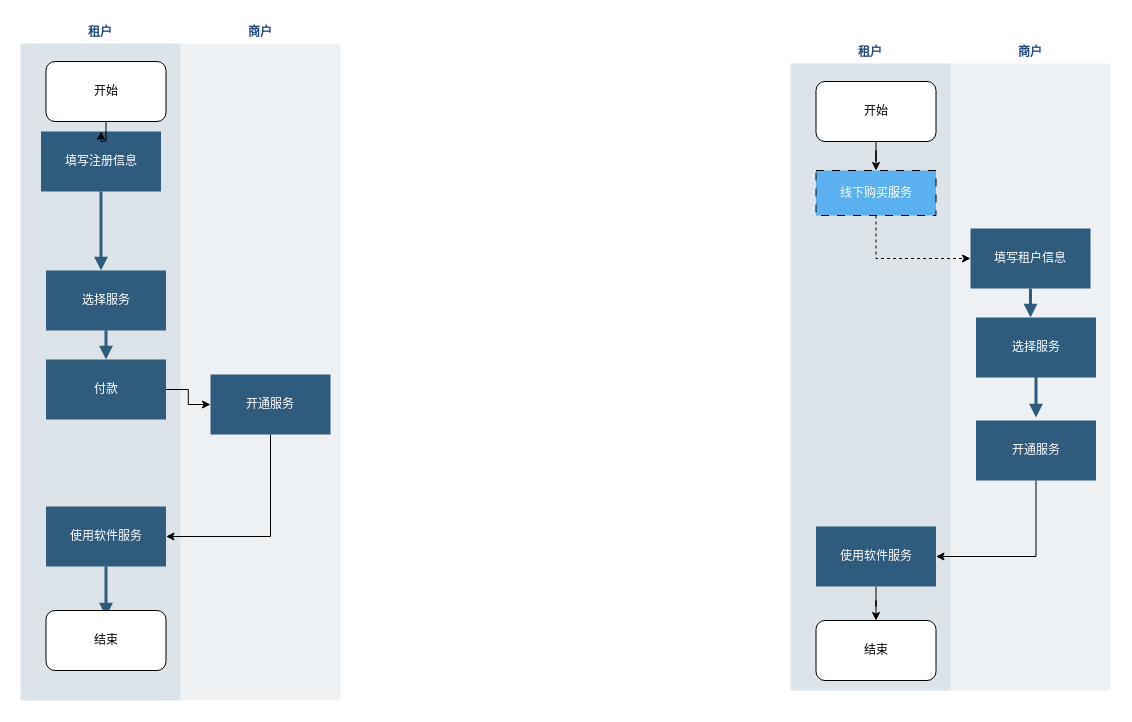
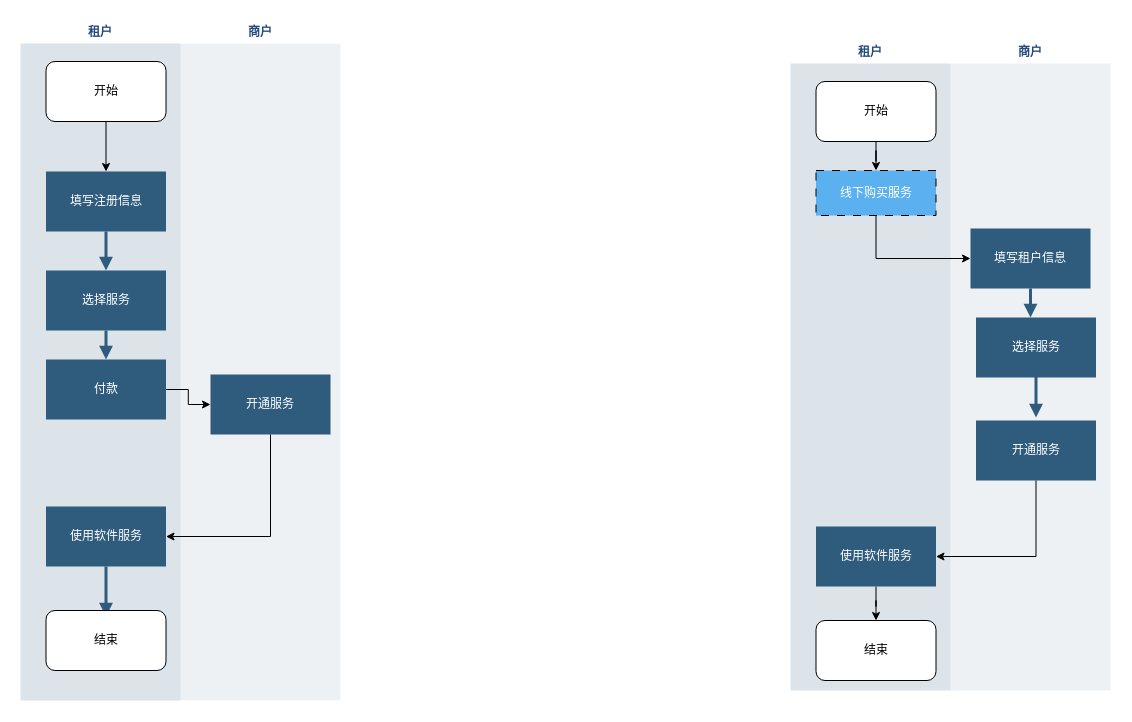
  <mxCell id="0" />
  <mxCell id="1" parent="0" />
  <mxCell id="2" value="&lt;font color=&quot;#23497d&quot;&gt;租户&lt;/font&gt;" style="swimlane;whiteSpace=wrap;fillColor=none;swimlaneFillColor=#BAC8D3;fontColor=#2F5B7C;fontFamily=Tahoma;html=1;strokeColor=none;opacity=50;startSize=23;" parent="1" vertex="1"><mxGeometry x="20" y="20" width="160" height="680" as="geometry"><mxRectangle x="20" y="20" width="80" height="23" as="alternateBounds" /></mxGeometry></mxCell>
- <mxCell id="3" value="填写注册信息" style="whiteSpace=wrap;shadow=0;fontColor=#FFFFFF;fontFamily=Helvetica;fontStyle=0;html=1;fontSize=12;plain-purple;strokeColor=none;fillColor=#2f5b7c;gradientColor=none;spacing=6;verticalAlign=middle;" parent="2" vertex="1"><mxGeometry x="20.5" y="111" width="120" height="60" as="geometry" /></mxCell>
+ <mxCell id="3" value="填写注册信息" style="whiteSpace=wrap;shadow=0;fontColor=#FFFFFF;fontFamily=Helvetica;fontStyle=0;html=1;fontSize=12;plain-purple;strokeColor=none;fillColor=#2f5b7c;gradientColor=none;spacing=6;verticalAlign=middle;" parent="2" vertex="1"><mxGeometry x="25.5" y="151" width="120" height="60" as="geometry" /></mxCell>
  <mxCell id="4" value="使用软件服务" style="whiteSpace=wrap;strokeColor=none;fillColor=#2f5b7c;shadow=0;fontColor=#FFFFFF;fontFamily=Helvetica;fontStyle=0;html=1;fontSize=12;spacing=6;verticalAlign=middle;" parent="2" vertex="1"><mxGeometry x="25.5" y="486" width="120" height="60" as="geometry" /></mxCell>
  <mxCell id="5" value="" style="edgeStyle=segmentEdgeStyle;strokeColor=#2F5B7C;strokeWidth=3;html=1;endArrow=block;endFill=1;" parent="2" source="4" edge="1"><mxGeometry width="100" height="100" relative="1" as="geometry"><mxPoint x="175.5" y="508.5" as="sourcePoint" /><mxPoint x="85.5" y="596" as="targetPoint" /></mxGeometry></mxCell>
  <mxCell id="6" value="" style="edgeStyle=orthogonalEdgeStyle;rounded=0;orthogonalLoop=1;jettySize=auto;html=1;" edge="1" parent="2" source="7" target="3"><mxGeometry relative="1" as="geometry" /></mxCell>
  <mxCell id="7" value="开始" style="rounded=1;whiteSpace=wrap;html=1;" vertex="1" parent="2"><mxGeometry x="25.5" y="41" width="120" height="60" as="geometry" /></mxCell>
  <mxCell id="8" value="选择服务" style="whiteSpace=wrap;shadow=0;fontColor=#FFFFFF;fontFamily=Helvetica;fontStyle=0;html=1;fontSize=12;plain-purple;strokeColor=none;fillColor=#2f5b7c;gradientColor=none;spacing=6;verticalAlign=middle;" vertex="1" parent="2"><mxGeometry x="25.5" y="250" width="120" height="60" as="geometry" /></mxCell>
  <mxCell id="9" value="" style="edgeStyle=segmentEdgeStyle;strokeColor=#2F5B7C;strokeWidth=3;html=1;endArrow=block;endFill=1;" edge="1" parent="2" source="3" target="8"><mxGeometry width="100" height="100" relative="1" as="geometry"><mxPoint x="186" y="271" as="sourcePoint" /><mxPoint x="186" y="546" as="targetPoint" /></mxGeometry></mxCell>
  <mxCell id="10" value="付款" style="whiteSpace=wrap;shadow=0;fontColor=#FFFFFF;fontFamily=Helvetica;fontStyle=0;html=1;fontSize=12;plain-purple;strokeColor=none;fillColor=#2f5b7c;gradientColor=none;spacing=6;verticalAlign=middle;" vertex="1" parent="2"><mxGeometry x="25.5" y="339" width="120" height="60" as="geometry" /></mxCell>
  <mxCell id="11" value="" style="edgeStyle=segmentEdgeStyle;strokeColor=#2F5B7C;strokeWidth=3;html=1;endArrow=block;endFill=1;" edge="1" parent="2" source="8" target="10"><mxGeometry width="100" height="100" relative="1" as="geometry"><mxPoint x="186" y="370" as="sourcePoint" /><mxPoint x="186" y="546" as="targetPoint" /></mxGeometry></mxCell>
  <mxCell id="12" value="结束" style="rounded=1;whiteSpace=wrap;html=1;" vertex="1" parent="2"><mxGeometry x="25.5" y="590" width="120" height="60" as="geometry" /></mxCell>
  <mxCell id="13" value="&lt;font color=&quot;#23497d&quot;&gt;商户&lt;/font&gt;" style="swimlane;whiteSpace=wrap;fillColor=none;swimlaneFillColor=#BAC8D3;fontColor=#2F5B7C;fontFamily=Tahoma;html=1;strokeColor=none;opacity=25;" parent="1" vertex="1"><mxGeometry x="180" y="20" width="160" height="680" as="geometry"><mxRectangle x="20" y="20" width="80" height="23" as="alternateBounds" /></mxGeometry></mxCell>
  <mxCell id="14" value="开通服务" style="whiteSpace=wrap;shadow=0;fontColor=#FFFFFF;fontFamily=Helvetica;fontStyle=0;html=1;fontSize=12;plain-purple;strokeColor=none;fillColor=#2f5b7c;gradientColor=none;spacing=6;verticalAlign=middle;" parent="13" vertex="1"><mxGeometry x="30" y="354" width="120" height="60" as="geometry" /></mxCell>
  <mxCell id="15" value="&lt;font color=&quot;#23497d&quot;&gt;租户&lt;/font&gt;" style="swimlane;whiteSpace=wrap;fillColor=none;swimlaneFillColor=#BAC8D3;fontColor=#2F5B7C;fontFamily=Tahoma;html=1;strokeColor=none;opacity=50;startSize=23;" vertex="1" parent="1"><mxGeometry x="790" y="40" width="160" height="650" as="geometry"><mxRectangle x="20" y="20" width="80" height="23" as="alternateBounds" /></mxGeometry></mxCell>
  <mxCell id="16" value="" style="edgeStyle=orthogonalEdgeStyle;rounded=0;orthogonalLoop=1;jettySize=auto;html=1;" edge="1" parent="15" source="17" target="20"><mxGeometry relative="1" as="geometry" /></mxCell>
  <mxCell id="17" value="使用软件服务" style="whiteSpace=wrap;strokeColor=none;fillColor=#2f5b7c;shadow=0;fontColor=#FFFFFF;fontFamily=Helvetica;fontStyle=0;html=1;fontSize=12;spacing=6;verticalAlign=middle;" vertex="1" parent="15"><mxGeometry x="25.5" y="486" width="120" height="60" as="geometry" /></mxCell>
  <mxCell id="18" value="" style="edgeStyle=orthogonalEdgeStyle;rounded=0;orthogonalLoop=1;jettySize=auto;html=1;" edge="1" parent="15" source="19" target="21"><mxGeometry relative="1" as="geometry" /></mxCell>
  <mxCell id="19" value="开始" style="rounded=1;whiteSpace=wrap;html=1;" vertex="1" parent="15"><mxGeometry x="25.5" y="41" width="120" height="60" as="geometry" /></mxCell>
  <mxCell id="20" value="结束" style="rounded=1;whiteSpace=wrap;html=1;" vertex="1" parent="15"><mxGeometry x="25.5" y="580" width="120" height="60" as="geometry" /></mxCell>
  <mxCell id="21" value="线下购买服务" style="whiteSpace=wrap;shadow=0;fontColor=#FFFFFF;fontFamily=Helvetica;fontStyle=0;html=1;fontSize=12;plain-purple;strokeColor=default;fillColor=#5BB0F0;gradientColor=none;spacing=6;verticalAlign=middle;dashed=1;dashPattern=8 8;" vertex="1" parent="15"><mxGeometry x="25.5" y="130" width="120" height="45" as="geometry" /></mxCell>
  <mxCell id="22" value="&lt;font color=&quot;#23497d&quot;&gt;商户&lt;/font&gt;" style="swimlane;whiteSpace=wrap;fillColor=none;swimlaneFillColor=#BAC8D3;fontColor=#2F5B7C;fontFamily=Tahoma;html=1;strokeColor=none;opacity=25;" vertex="1" parent="1"><mxGeometry x="950" y="40" width="160" height="650" as="geometry"><mxRectangle x="20" y="20" width="80" height="23" as="alternateBounds" /></mxGeometry></mxCell>
  <mxCell id="23" value="选择服务" style="whiteSpace=wrap;shadow=0;fontColor=#FFFFFF;fontFamily=Helvetica;fontStyle=0;html=1;fontSize=12;plain-purple;strokeColor=none;fillColor=#2f5b7c;gradientColor=none;spacing=6;verticalAlign=middle;" vertex="1" parent="22"><mxGeometry x="25.5" y="277" width="120" height="60" as="geometry" /></mxCell>
  <mxCell id="24" value="" style="edgeStyle=segmentEdgeStyle;strokeColor=#2F5B7C;strokeWidth=3;html=1;endArrow=block;endFill=1;" edge="1" parent="22"><mxGeometry width="100" height="100" relative="1" as="geometry"><mxPoint x="85.5" y="327" as="sourcePoint" /><mxPoint x="85.5" y="377" as="targetPoint" /></mxGeometry></mxCell>
  <mxCell id="25" value="填写租户信息" style="whiteSpace=wrap;shadow=0;fontColor=#FFFFFF;fontFamily=Helvetica;fontStyle=0;html=1;fontSize=12;plain-purple;strokeColor=none;fillColor=#2f5b7c;gradientColor=none;spacing=6;verticalAlign=middle;" vertex="1" parent="22"><mxGeometry x="20" y="188" width="120" height="60" as="geometry" /></mxCell>
  <mxCell id="26" value="" style="edgeStyle=segmentEdgeStyle;strokeColor=#2F5B7C;strokeWidth=3;html=1;endArrow=block;endFill=1;" edge="1" parent="22" source="25" target="23"><mxGeometry x="-865.5" y="98.5" width="100" height="100" as="geometry"><mxPoint x="45.5" y="318" as="sourcePoint" /><mxPoint x="145.5" y="218" as="targetPoint" /></mxGeometry></mxCell>
  <mxCell id="27" value="开通服务" style="whiteSpace=wrap;shadow=0;fontColor=#FFFFFF;fontFamily=Helvetica;fontStyle=0;html=1;fontSize=12;plain-purple;strokeColor=none;fillColor=#2f5b7c;gradientColor=none;spacing=6;verticalAlign=middle;" vertex="1" parent="22"><mxGeometry x="25.5" y="380" width="120" height="60" as="geometry" /></mxCell>
  <mxCell id="28" value="" style="edgeStyle=orthogonalEdgeStyle;rounded=0;orthogonalLoop=1;jettySize=auto;html=1;" edge="1" parent="1" source="10" target="14"><mxGeometry relative="1" as="geometry" /></mxCell>
  <mxCell id="29" style="edgeStyle=orthogonalEdgeStyle;rounded=0;orthogonalLoop=1;jettySize=auto;html=1;entryX=1;entryY=0.5;entryDx=0;entryDy=0;" edge="1" parent="1" source="14" target="4"><mxGeometry relative="1" as="geometry"><Array as="points"><mxPoint x="270" y="536" /></Array></mxGeometry></mxCell>
  <mxCell id="30" style="edgeStyle=orthogonalEdgeStyle;rounded=0;orthogonalLoop=1;jettySize=auto;html=1;entryX=1;entryY=0.5;entryDx=0;entryDy=0;" edge="1" parent="1" source="27" target="17"><mxGeometry relative="1" as="geometry"><mxPoint x="940" y="570" as="targetPoint" /><Array as="points"><mxPoint x="1036" y="556" /></Array></mxGeometry></mxCell>
- <mxCell id="31" style="edgeStyle=orthogonalEdgeStyle;rounded=0;orthogonalLoop=1;jettySize=auto;html=1;entryX=0;entryY=0.5;entryDx=0;entryDy=0;dashed=1;" edge="1" parent="1" source="21" target="25"><mxGeometry relative="1" as="geometry"><Array as="points"><mxPoint x="876" y="258" /></Array></mxGeometry></mxCell>
+ <mxCell id="31" style="edgeStyle=orthogonalEdgeStyle;rounded=0;orthogonalLoop=1;jettySize=auto;html=1;entryX=0;entryY=0.5;entryDx=0;entryDy=0;" edge="1" parent="1" source="21" target="25"><mxGeometry relative="1" as="geometry"><Array as="points"><mxPoint x="876" y="258" /></Array></mxGeometry></mxCell>
